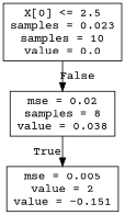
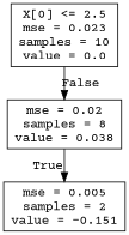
  digraph {
    fontname="Courier Prime"
    node [fontname="Courier Prime" shape=box]
    edge [fontname="Courier Prime" labeldistance=2.5]
-   n1 [label="X[0] <= 2.5\nsamples = 0.023\nsamples = 10\nvalue = 0.0"]
+   n1 [label="X[0] <= 2.5\nmse = 0.023\nsamples = 10\nvalue = 0.0"]
    n2 [label="mse = 0.02\nsamples = 8\nvalue = 0.038"]
-   n3 [label="mse = 0.005\nvalue = 2\nvalue = -0.151"]
+   n3 [label="mse = 0.005\nsamples = 2\nvalue = -0.151"]
    n1 -> n2 [headlabel=False labelangle=-45]
    n2 -> n3 [headlabel=True labelangle=45]
  }
